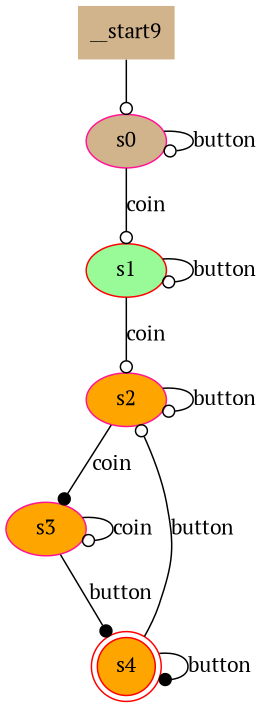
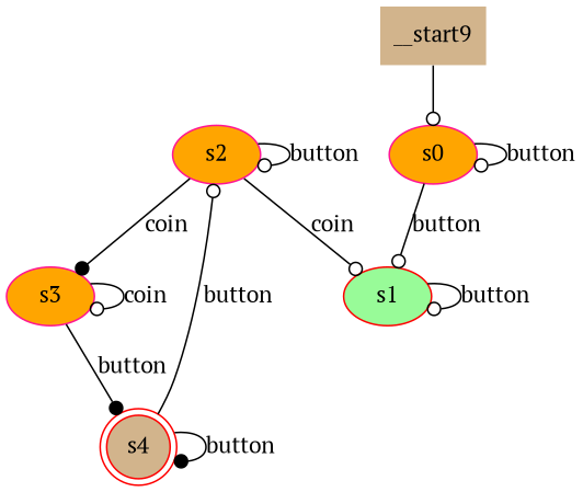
  digraph {
    fontname="PT Serif"
    node [color=deeppink fillcolor=orange fontname="PT Serif" style=filled]
    edge [arrowhead=odot fontname="PT Serif"]
-   n1 [fillcolor=tan label=s0]
+   n1 [label=s0]
    n2 [color=red fillcolor=palegreen label=s1]
    n3 [label=s2]
    n4 [label=s3]
-   n5 [color=red label=s4 shape=doublecircle]
+   n5 [color=red fillcolor=tan label=s4 shape=doublecircle]
    n6 [color=red fillcolor=tan label=__start9 shape=none]
    n1 -> n1 [label=button]
-   n1 -> n2 [label=coin]
+   n1 -> n2 [label=button]
    n2 -> n2 [label=button]
-   n2 -> n3 [label=coin]
+   n3 -> n2 [label=coin]
    n3 -> n3 [label=button]
    n3 -> n4 [arrowhead=dot label=coin]
    n4 -> n4 [label=coin]
    n4 -> n5 [arrowhead=dot label=button]
    n5 -> n3 [label=button]
    n5 -> n5 [arrowhead=dot label=button]
    n6 -> n1
  }
